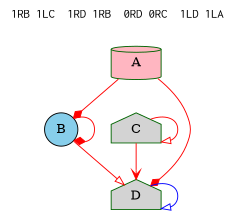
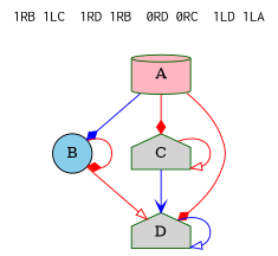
  digraph {
    fontname=courier
    label="1RB 1LC  1RD 1RB  0RD 0RC  1LD 1LA"
    labelloc=t
    node [color=darkgreen fillcolor=lightgrey shape=house style=filled]
    edge [arrowhead=diamond color=" red"]
    A [fillcolor=lightpink shape=cylinder]
    B [color=black fillcolor=skyblue shape=circle]
    C
    D
-   A -> B [color=red]
+   A -> B [color=" blue"]
+   A -> C
    A -> D
    B -> B
    B -> D [arrowhead=onormal color=red]
    C -> C [arrowhead=onormal]
-   C -> D [arrowhead=vee color=red]
+   C -> D [arrowhead=vee color=" blue"]
    D -> D [arrowhead=onormal color=" blue"]
  }
